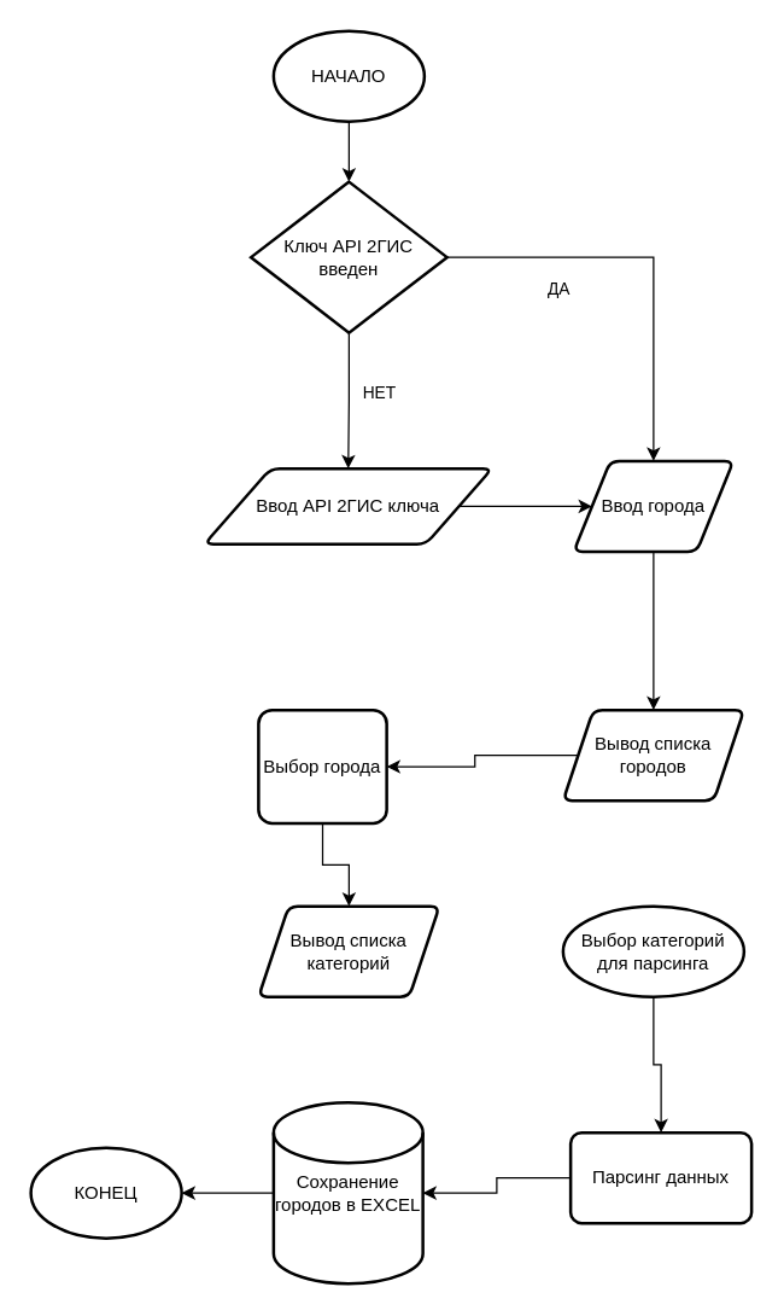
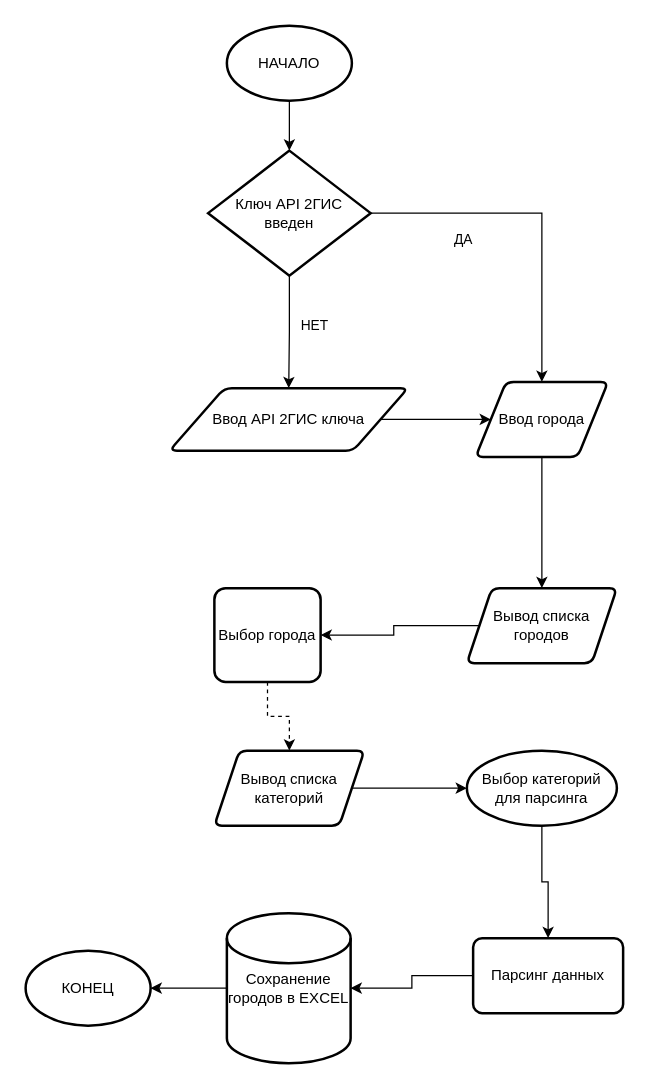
  <mxCell id="0" />
  <mxCell id="1" parent="0" />
  <mxCell id="2" value="" style="edgeStyle=orthogonalEdgeStyle;rounded=0;orthogonalLoop=1;jettySize=auto;html=1;exitX=1;exitY=0.5;exitDx=0;exitDy=0;exitPerimeter=0;" edge="1" parent="1" source="20" target="5"><mxGeometry relative="1" as="geometry"><mxPoint x="281" y="340" as="sourcePoint" /></mxGeometry></mxCell>
  <mxCell id="3" value="ДА" style="edgeLabel;html=1;align=center;verticalAlign=middle;resizable=0;points=[];" vertex="1" connectable="0" parent="2"><mxGeometry x="-0.43" y="-3" relative="1" as="geometry"><mxPoint x="-5" y="17" as="offset" /></mxGeometry></mxCell>
  <mxCell id="4" value="" style="edgeStyle=orthogonalEdgeStyle;rounded=0;orthogonalLoop=1;jettySize=auto;html=1;" edge="1" parent="1" source="5" target="7"><mxGeometry relative="1" as="geometry" /></mxCell>
  <mxCell id="5" value="Ввод города" style="shape=parallelogram;html=1;strokeWidth=2;perimeter=parallelogramPerimeter;whiteSpace=wrap;rounded=1;arcSize=12;size=0.23;" vertex="1" parent="1"><mxGeometry x="380" y="305" width="106" height="60" as="geometry" /></mxCell>
  <mxCell id="6" value="" style="edgeStyle=orthogonalEdgeStyle;rounded=0;orthogonalLoop=1;jettySize=auto;html=1;" edge="1" parent="1" source="7" target="9"><mxGeometry relative="1" as="geometry" /></mxCell>
  <mxCell id="7" value="Вывод списка городов" style="shape=parallelogram;perimeter=parallelogramPerimeter;whiteSpace=wrap;html=1;fixedSize=1;strokeWidth=2;rounded=1;arcSize=12;" vertex="1" parent="1"><mxGeometry x="373" y="470" width="120" height="60" as="geometry" /></mxCell>
- <mxCell id="8" value="" style="edgeStyle=orthogonalEdgeStyle;rounded=0;orthogonalLoop=1;jettySize=auto;html=1;" edge="1" parent="1" source="9" target="11"><mxGeometry relative="1" as="geometry" /></mxCell>
+ <mxCell id="8" value="" style="edgeStyle=orthogonalEdgeStyle;rounded=0;orthogonalLoop=1;jettySize=auto;html=1;dashed=1;" edge="1" parent="1" source="9" target="11"><mxGeometry relative="1" as="geometry" /></mxCell>
  <mxCell id="9" value="Выбор города" style="whiteSpace=wrap;html=1;strokeWidth=2;rounded=1;arcSize=12;" vertex="1" parent="1"><mxGeometry x="171" y="470" width="85" height="75" as="geometry" /></mxCell>
+ <mxCell id="10" value="" style="edgeStyle=orthogonalEdgeStyle;rounded=0;orthogonalLoop=1;jettySize=auto;html=1;entryX=0;entryY=0.5;entryDx=0;entryDy=0;" edge="1" parent="1" source="11" target="13"><mxGeometry relative="1" as="geometry"><mxPoint x="241" y="990" as="targetPoint" /></mxGeometry></mxCell>
  <mxCell id="11" value="Вывод списка категорий" style="shape=parallelogram;perimeter=parallelogramPerimeter;whiteSpace=wrap;html=1;fixedSize=1;strokeWidth=2;rounded=1;arcSize=12;" vertex="1" parent="1"><mxGeometry x="171" y="600" width="120" height="60" as="geometry" /></mxCell>
  <mxCell id="12" value="" style="edgeStyle=orthogonalEdgeStyle;rounded=0;orthogonalLoop=1;jettySize=auto;html=1;" edge="1" parent="1" source="13" target="15"><mxGeometry relative="1" as="geometry" /></mxCell>
  <mxCell id="13" value="Выбор категорий для парсинга" style="ellipse;whiteSpace=wrap;html=1;strokeWidth=2;arcSize=12;" vertex="1" parent="1"><mxGeometry x="373" y="600" width="120" height="60" as="geometry" /></mxCell>
  <mxCell id="14" value="" style="edgeStyle=orthogonalEdgeStyle;rounded=0;orthogonalLoop=1;jettySize=auto;html=1;" edge="1" parent="1" source="15" target="17"><mxGeometry relative="1" as="geometry" /></mxCell>
  <mxCell id="15" value="Парсинг данных" style="whiteSpace=wrap;html=1;strokeWidth=2;rounded=1;arcSize=12;" vertex="1" parent="1"><mxGeometry x="378" y="750" width="120" height="60" as="geometry" /></mxCell>
  <mxCell id="16" value="" style="edgeStyle=orthogonalEdgeStyle;rounded=0;orthogonalLoop=1;jettySize=auto;html=1;" edge="1" parent="1" source="17" target="25"><mxGeometry relative="1" as="geometry" /></mxCell>
  <mxCell id="17" value="Сохранение городов в EXCEL" style="strokeWidth=2;html=1;shape=mxgraph.flowchart.database;whiteSpace=wrap;" vertex="1" parent="1"><mxGeometry x="181" y="730" width="99" height="120" as="geometry" /></mxCell>
  <mxCell id="18" value="" style="edgeStyle=orthogonalEdgeStyle;rounded=0;orthogonalLoop=1;jettySize=auto;html=1;" edge="1" parent="1" source="20" target="22"><mxGeometry relative="1" as="geometry" /></mxCell>
  <mxCell id="19" value="НЕТ" style="edgeLabel;html=1;align=center;verticalAlign=middle;resizable=0;points=[];" vertex="1" connectable="0" parent="18"><mxGeometry x="-0.138" y="3" relative="1" as="geometry"><mxPoint x="16" as="offset" /></mxGeometry></mxCell>
  <mxCell id="20" value="Ключ API 2ГИС введен" style="strokeWidth=2;html=1;shape=mxgraph.flowchart.decision;whiteSpace=wrap;" vertex="1" parent="1"><mxGeometry x="166" y="120" width="130" height="100" as="geometry" /></mxCell>
  <mxCell id="21" value="" style="edgeStyle=orthogonalEdgeStyle;rounded=0;orthogonalLoop=1;jettySize=auto;html=1;" edge="1" parent="1" source="22" target="5"><mxGeometry relative="1" as="geometry" /></mxCell>
  <mxCell id="22" value="Ввод API 2ГИС ключа" style="shape=parallelogram;html=1;strokeWidth=2;perimeter=parallelogramPerimeter;whiteSpace=wrap;rounded=1;arcSize=12;size=0.23;" vertex="1" parent="1"><mxGeometry x="135.13" y="310" width="190.75" height="50" as="geometry" /></mxCell>
  <mxCell id="23" value="" style="edgeStyle=orthogonalEdgeStyle;rounded=0;orthogonalLoop=1;jettySize=auto;html=1;" edge="1" parent="1" source="24" target="20"><mxGeometry relative="1" as="geometry" /></mxCell>
  <mxCell id="24" value="НАЧАЛО" style="strokeWidth=2;html=1;shape=mxgraph.flowchart.start_1;whiteSpace=wrap;" vertex="1" parent="1"><mxGeometry x="181" y="20" width="100" height="60" as="geometry" /></mxCell>
  <mxCell id="25" value="КОНЕЦ" style="strokeWidth=2;html=1;shape=mxgraph.flowchart.start_1;whiteSpace=wrap;" vertex="1" parent="1"><mxGeometry x="20" y="760" width="100" height="60" as="geometry" /></mxCell>
